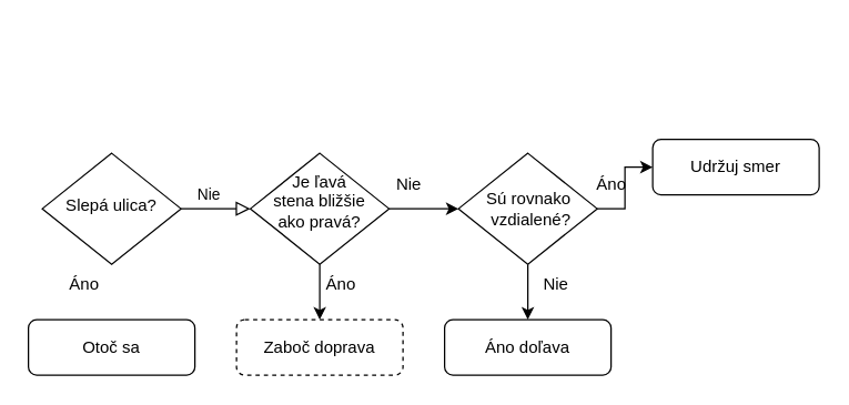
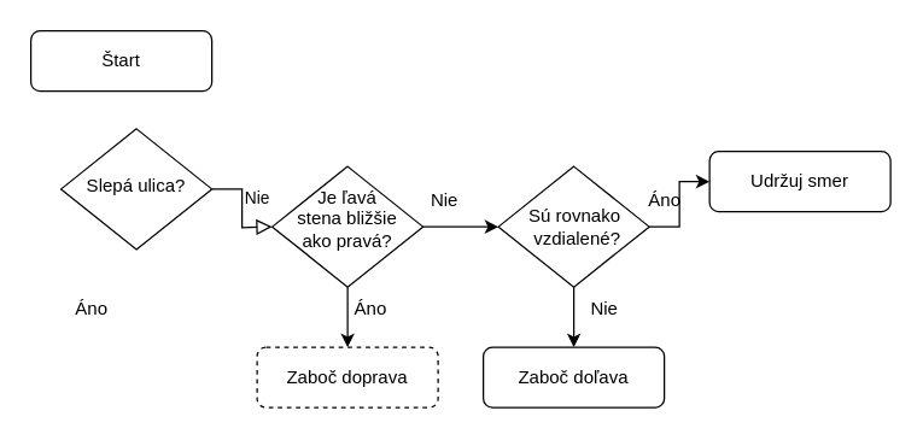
  <mxCell id="0" />
  <mxCell id="1" parent="0" />
+ <mxCell id="2" value="Štart" style="rounded=1;whiteSpace=wrap;html=1;fontSize=12;glass=0;strokeWidth=1;shadow=0;" parent="1" vertex="1"><mxGeometry x="20" y="20" width="120" height="40" as="geometry" /></mxCell>
  <mxCell id="3" value="Nie" style="edgeStyle=orthogonalEdgeStyle;rounded=0;html=1;jettySize=auto;orthogonalLoop=1;fontSize=11;endArrow=block;endFill=0;endSize=8;strokeWidth=1;shadow=0;labelBackgroundColor=none;" parent="1" source="4" edge="1"><mxGeometry x="-0.208" y="10" relative="1" as="geometry"><mxPoint as="offset" /><mxPoint x="180" y="150" as="targetPoint" /></mxGeometry></mxCell>
- <mxCell id="4" value="Slepá ulica?" style="rhombus;whiteSpace=wrap;html=1;shadow=0;fontFamily=Helvetica;fontSize=12;align=center;strokeWidth=1;spacing=6;spacingTop=-4;" parent="1" vertex="1"><mxGeometry x="30" y="110" width="100" height="80" as="geometry" /></mxCell>
+ <mxCell id="4" value="Slepá ulica?" style="rhombus;whiteSpace=wrap;html=1;shadow=0;fontFamily=Helvetica;fontSize=12;align=center;strokeWidth=1;spacing=6;spacingTop=-4;" parent="1" vertex="1"><mxGeometry x="40" y="85" width="100" height="80" as="geometry" /></mxCell>
  <mxCell id="5" value="Zaboč doprava" style="rounded=1;whiteSpace=wrap;html=1;fontSize=12;glass=0;strokeWidth=1;shadow=0;dashed=1;" parent="1" vertex="1"><mxGeometry x="170" y="230" width="120" height="40" as="geometry" /></mxCell>
- <mxCell id="6" value="Otoč sa" style="rounded=1;whiteSpace=wrap;html=1;fontSize=12;glass=0;strokeWidth=1;shadow=0;" vertex="1" parent="1"><mxGeometry x="20" y="230" width="120" height="40" as="geometry" /></mxCell>
  <mxCell id="7" value="" style="group" vertex="1" connectable="0" parent="1"><mxGeometry x="40" y="190" width="40" height="30" as="geometry" /></mxCell>
  <mxCell id="8" value="Áno" style="text;html=1;align=center;verticalAlign=middle;resizable=0;points=[];autosize=1;strokeColor=none;fillColor=none;" vertex="1" parent="7"><mxGeometry width="40" height="30" as="geometry" /></mxCell>
  <mxCell id="9" value="" style="group" vertex="1" connectable="0" parent="1"><mxGeometry x="225" y="190" width="40" height="30" as="geometry" /></mxCell>
  <mxCell id="10" value="Áno" style="text;html=1;align=center;verticalAlign=middle;resizable=0;points=[];autosize=1;strokeColor=none;fillColor=none;" vertex="1" parent="9"><mxGeometry width="40" height="30" as="geometry" /></mxCell>
  <mxCell id="11" value="" style="group" vertex="1" connectable="0" parent="1"><mxGeometry x="274" y="118" width="40" height="30" as="geometry" /></mxCell>
  <mxCell id="12" value="Nie" style="text;html=1;align=center;verticalAlign=middle;resizable=0;points=[];autosize=1;strokeColor=none;fillColor=none;" vertex="1" parent="11"><mxGeometry width="40" height="30" as="geometry" /></mxCell>
- <mxCell id="13" value="Áno doľava" style="rounded=1;whiteSpace=wrap;html=1;fontSize=12;glass=0;strokeWidth=1;shadow=0;" vertex="1" parent="1"><mxGeometry x="320" y="230" width="120" height="40" as="geometry" /></mxCell>
+ <mxCell id="13" value="Zaboč doľava" style="rounded=1;whiteSpace=wrap;html=1;fontSize=12;glass=0;strokeWidth=1;shadow=0;" vertex="1" parent="1"><mxGeometry x="320" y="230" width="120" height="40" as="geometry" /></mxCell>
  <mxCell id="14" value="" style="edgeStyle=orthogonalEdgeStyle;rounded=0;orthogonalLoop=1;jettySize=auto;html=1;entryX=0;entryY=0.5;entryDx=0;entryDy=0;" edge="1" parent="1" source="19" target="16"><mxGeometry relative="1" as="geometry"><mxPoint x="320" y="150" as="targetPoint" /></mxGeometry></mxCell>
  <mxCell id="15" value="" style="group" vertex="1" connectable="0" parent="1"><mxGeometry x="330" y="110" width="100" height="80" as="geometry" /></mxCell>
  <mxCell id="16" value="&lt;p style=&quot;line-height: 120%;&quot;&gt;&lt;br&gt;&lt;/p&gt;" style="rhombus;whiteSpace=wrap;html=1;shadow=0;fontFamily=Helvetica;fontSize=12;align=center;strokeWidth=1;spacing=6;spacingTop=-4;" vertex="1" parent="15"><mxGeometry width="100" height="80" as="geometry" /></mxCell>
  <mxCell id="17" value="Sú rovnako&amp;nbsp;&lt;div&gt;vzdialené?&lt;/div&gt;" style="text;html=1;align=center;verticalAlign=middle;resizable=0;points=[];autosize=1;strokeColor=none;fillColor=none;" vertex="1" parent="15"><mxGeometry x="7" y="20" width="90" height="40" as="geometry" /></mxCell>
  <mxCell id="18" value="" style="group" vertex="1" connectable="0" parent="1"><mxGeometry x="180" y="110" width="100" height="80" as="geometry" /></mxCell>
  <mxCell id="19" value="&lt;p style=&quot;line-height: 120%;&quot;&gt;&lt;br&gt;&lt;/p&gt;" style="rhombus;whiteSpace=wrap;html=1;shadow=0;fontFamily=Helvetica;fontSize=12;align=center;strokeWidth=1;spacing=6;spacingTop=-4;" vertex="1" parent="18"><mxGeometry width="100" height="80" as="geometry" /></mxCell>
  <mxCell id="20" value="Je ľavá stena bližšie ako pravá?" style="text;html=1;align=center;verticalAlign=middle;whiteSpace=wrap;rounded=0;" vertex="1" parent="18"><mxGeometry x="15" y="20" width="70" height="30" as="geometry" /></mxCell>
  <mxCell id="21" value="" style="edgeStyle=orthogonalEdgeStyle;rounded=0;orthogonalLoop=1;jettySize=auto;html=1;" edge="1" parent="1" source="19" target="5"><mxGeometry relative="1" as="geometry" /></mxCell>
  <mxCell id="22" value="" style="group" vertex="1" connectable="0" parent="1"><mxGeometry x="380" y="190" width="40" height="30" as="geometry" /></mxCell>
  <mxCell id="23" value="" style="edgeStyle=orthogonalEdgeStyle;rounded=0;orthogonalLoop=1;jettySize=auto;html=1;" edge="1" parent="22" source="16" target="13"><mxGeometry relative="1" as="geometry" /></mxCell>
  <mxCell id="24" value="Nie" style="text;html=1;align=center;verticalAlign=middle;resizable=0;points=[];autosize=1;strokeColor=none;fillColor=none;" vertex="1" parent="22"><mxGeometry width="40" height="30" as="geometry" /></mxCell>
  <mxCell id="25" value="Udržuj smer" style="rounded=1;whiteSpace=wrap;html=1;fontSize=12;glass=0;strokeWidth=1;shadow=0;" vertex="1" parent="1"><mxGeometry x="470" y="100" width="120" height="40" as="geometry" /></mxCell>
  <mxCell id="26" value="" style="group" vertex="1" connectable="0" parent="1"><mxGeometry x="420" y="118" width="40" height="30" as="geometry" /></mxCell>
  <mxCell id="27" value="" style="edgeStyle=orthogonalEdgeStyle;rounded=0;orthogonalLoop=1;jettySize=auto;html=1;" edge="1" parent="26" source="16" target="25"><mxGeometry relative="1" as="geometry" /></mxCell>
  <mxCell id="28" value="Áno" style="text;html=1;align=center;verticalAlign=middle;resizable=0;points=[];autosize=1;strokeColor=none;fillColor=none;" vertex="1" parent="26"><mxGeometry width="40" height="30" as="geometry" /></mxCell>
